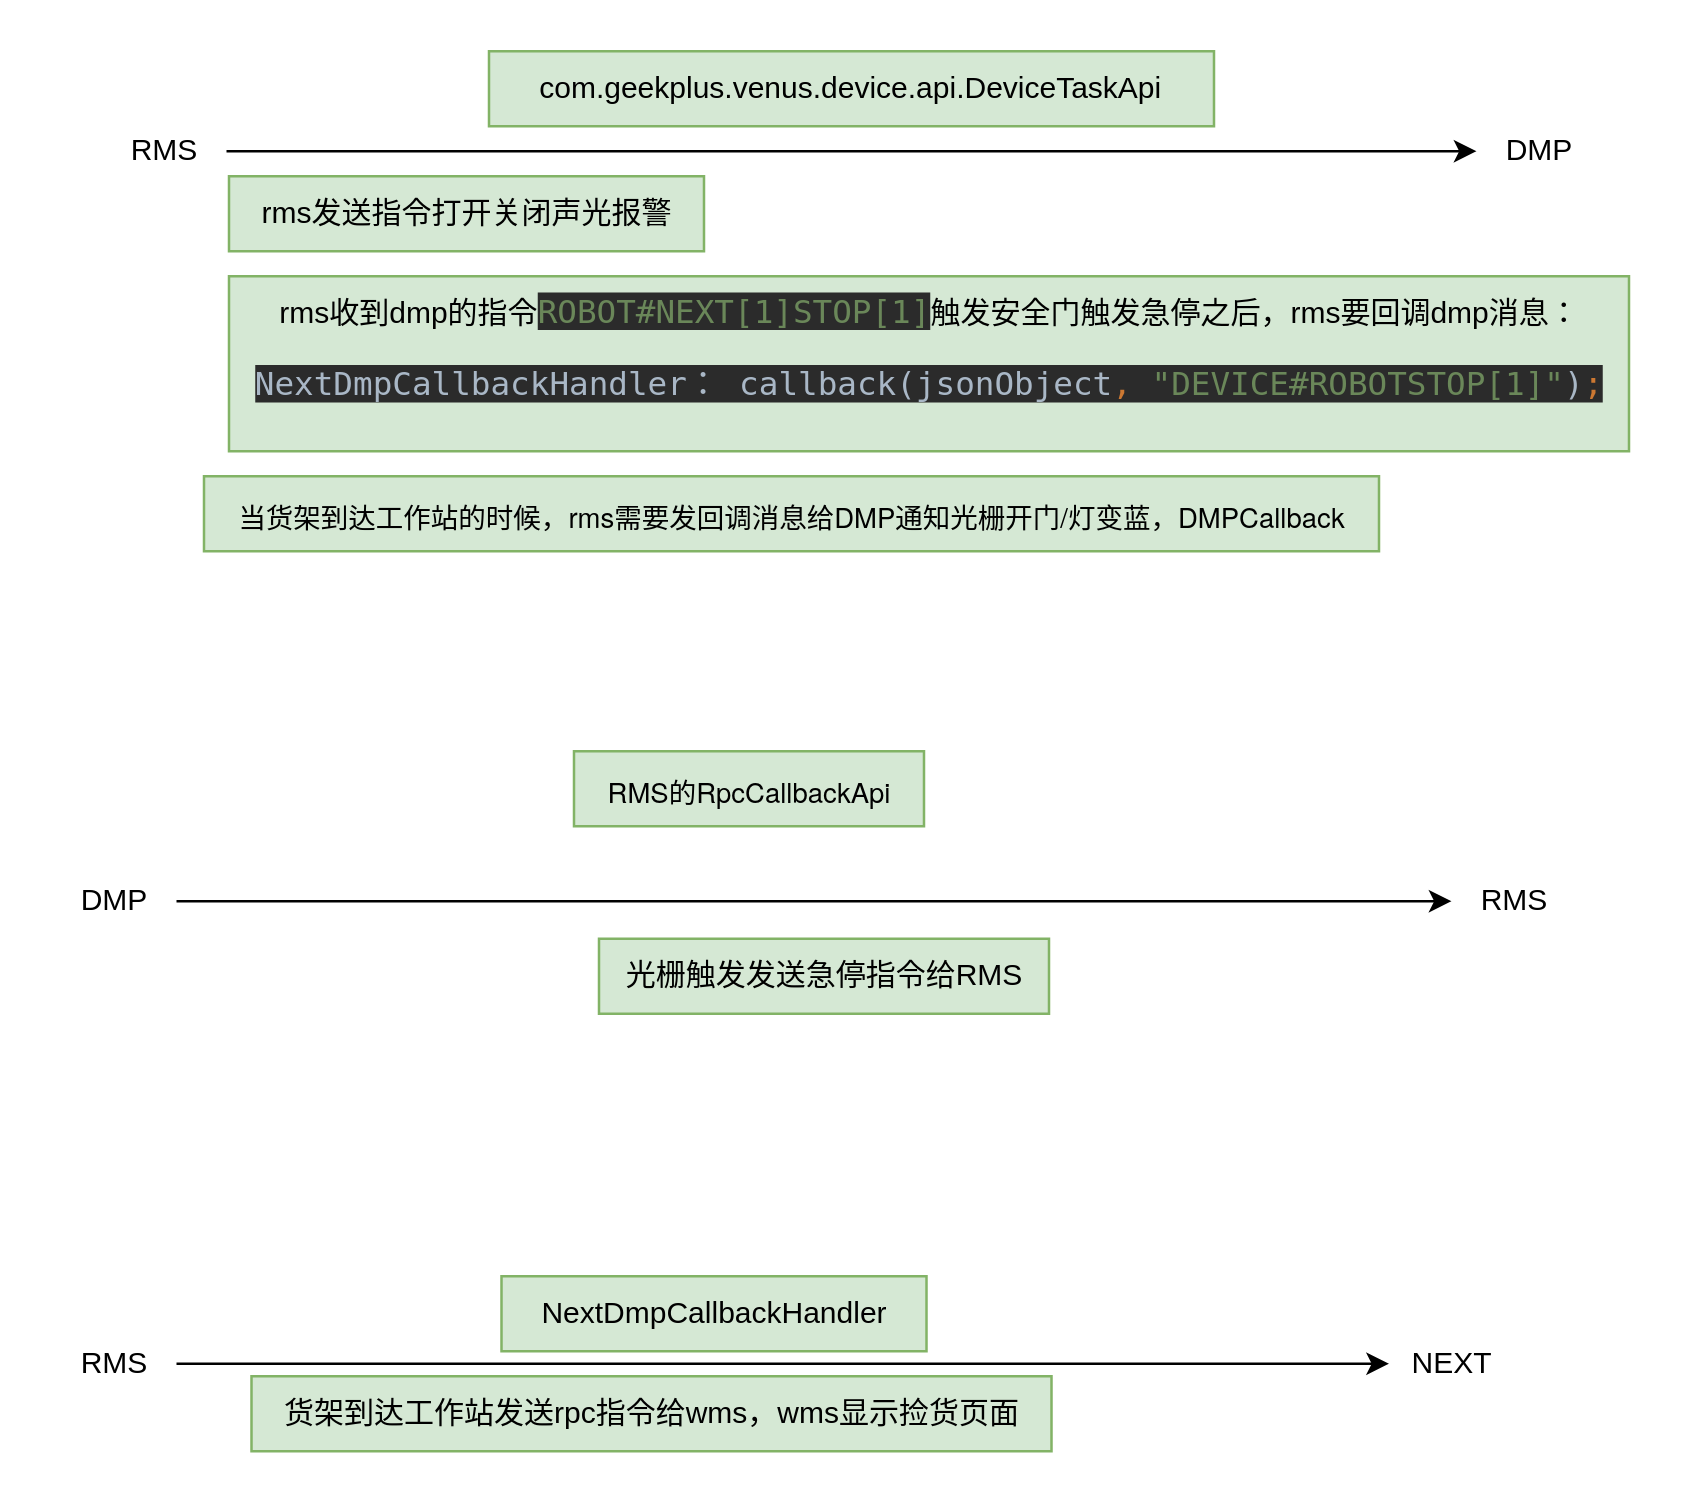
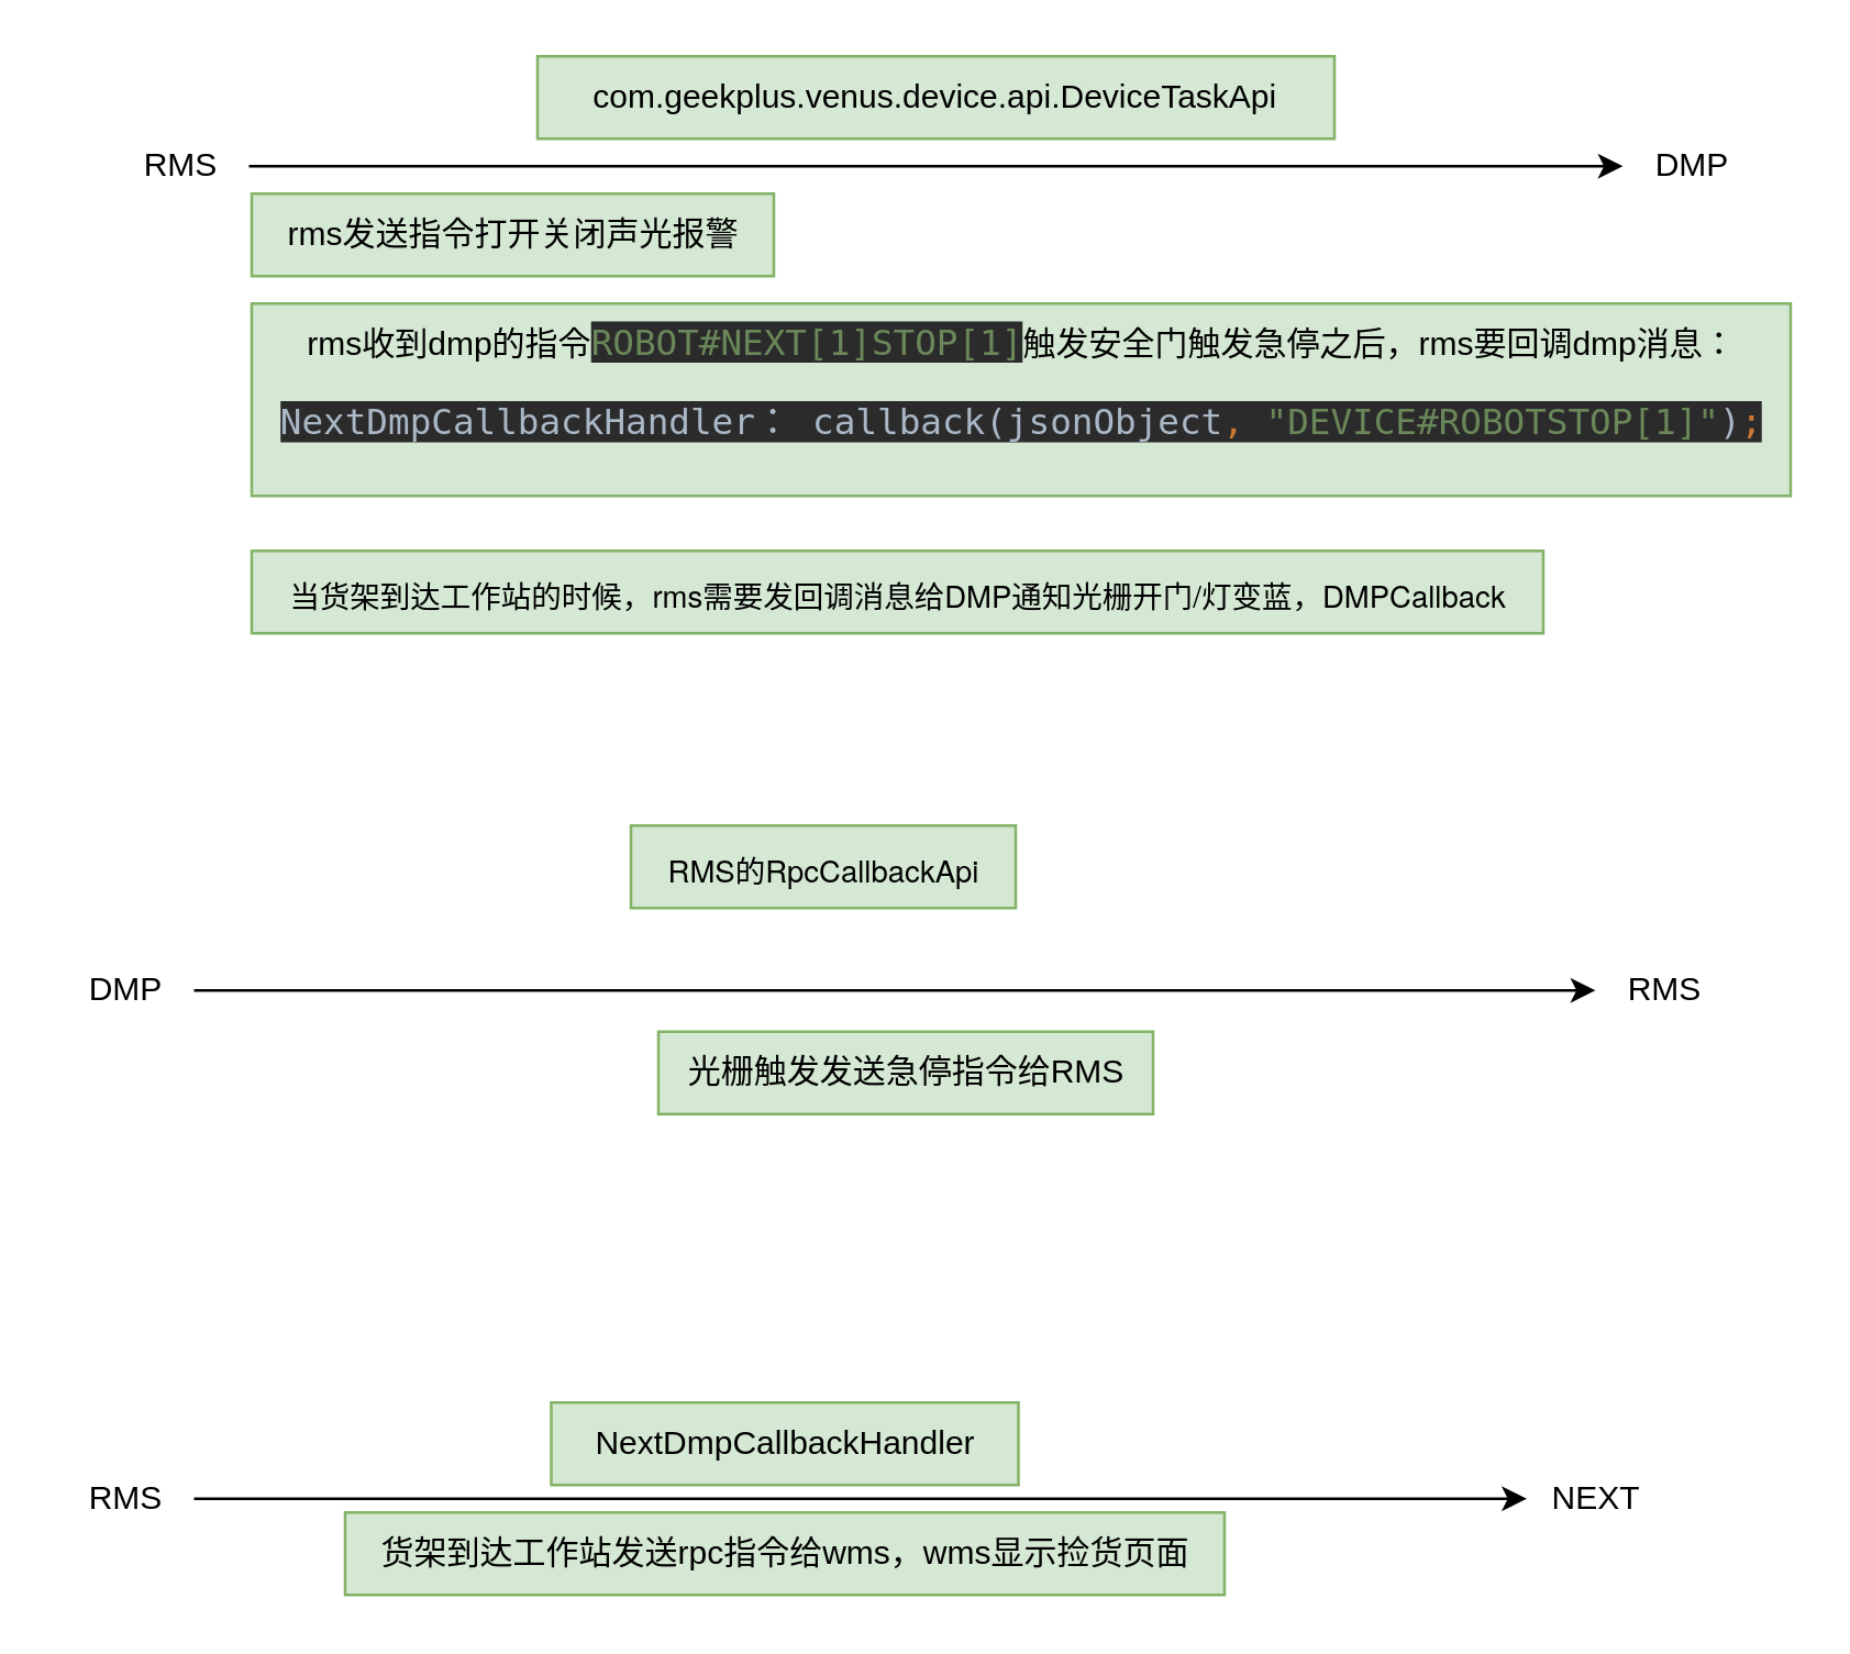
  <mxCell id="0" />
  <mxCell id="1" parent="0" />
  <mxCell id="2" value="com.geekplus.venus.device.api.DeviceTaskApi" style="text;html=1;strokeColor=#82b366;fillColor=#d5e8d4;align=center;verticalAlign=middle;whiteSpace=wrap;rounded=0;" vertex="1" parent="1"><mxGeometry x="195" y="20" width="290" height="30" as="geometry" /></mxCell>
  <mxCell id="3" style="edgeStyle=orthogonalEdgeStyle;rounded=0;orthogonalLoop=1;jettySize=auto;html=1;" edge="1" parent="1" source="4" target="5"><mxGeometry relative="1" as="geometry" /></mxCell>
  <mxCell id="4" value="RMS" style="text;html=1;align=center;verticalAlign=middle;resizable=0;points=[];autosize=1;strokeColor=none;fillColor=none;" vertex="1" parent="1"><mxGeometry x="40" y="45" width="50" height="30" as="geometry" /></mxCell>
  <mxCell id="5" value="DMP" style="text;html=1;align=center;verticalAlign=middle;resizable=0;points=[];autosize=1;strokeColor=none;fillColor=none;" vertex="1" parent="1"><mxGeometry x="590" y="45" width="50" height="30" as="geometry" /></mxCell>
  <mxCell id="6" value="rms发送指令打开关闭声光报警" style="text;html=1;align=center;verticalAlign=middle;resizable=0;points=[];autosize=1;strokeColor=#82b366;fillColor=#d5e8d4;" vertex="1" parent="1"><mxGeometry x="91" y="70" width="190" height="30" as="geometry" /></mxCell>
  <mxCell id="7" value="rms收到dmp的指令&lt;span style=&quot;color: rgb(106, 135, 89); font-family: &amp;quot;JetBrains Mono&amp;quot;, monospace; font-size: 9.8pt; text-align: start; background-color: rgb(43, 43, 43);&quot;&gt;ROBOT#NEXT[1]STOP[1]&lt;/span&gt;触发安全门触发急停之后，rms要回调dmp消息：&lt;br&gt;&lt;pre style=&quot;text-align: start; background-color: rgb(43, 43, 43); color: rgb(169, 183, 198); font-family: &amp;quot;JetBrains Mono&amp;quot;, monospace; font-size: 9.8pt;&quot;&gt;&lt;span style=&quot;font-size: 9.8pt;&quot;&gt;NextDmpCallbackHandler： &lt;/span&gt;callback(jsonObject&lt;span style=&quot;color: rgb(204, 120, 50);&quot;&gt;, &lt;/span&gt;&lt;span style=&quot;color: rgb(106, 135, 89);&quot;&gt;&quot;DEVICE#ROBOTSTOP[1]&quot;&lt;/span&gt;)&lt;span style=&quot;color: rgb(204, 120, 50);&quot;&gt;;&lt;/span&gt;&lt;/pre&gt;" style="text;html=1;align=center;verticalAlign=middle;resizable=0;points=[];autosize=1;strokeColor=#82b366;fillColor=#d5e8d4;" vertex="1" parent="1"><mxGeometry x="91" y="110" width="560" height="70" as="geometry" /></mxCell>
- <mxCell id="8" value="&lt;p style=&quot;margin: 0px; font-stretch: normal; font-size: 11px; line-height: normal; font-family: &amp;quot;PingFang SC&amp;quot;;&quot;&gt;当货架到达工作站的时候，&lt;span style=&quot;font-stretch: normal; line-height: normal; font-family: &amp;quot;Helvetica Neue&amp;quot;;&quot;&gt;rms&lt;/span&gt;需要发回调消息给&lt;span style=&quot;font-stretch: normal; line-height: normal; font-family: &amp;quot;Helvetica Neue&amp;quot;;&quot;&gt;DMP&lt;/span&gt;通知光栅开门&lt;span style=&quot;font-stretch: normal; line-height: normal; font-family: &amp;quot;Helvetica Neue&amp;quot;;&quot;&gt;/&lt;/span&gt;灯变蓝，&lt;span style=&quot;font-stretch: normal; line-height: normal; font-family: &amp;quot;Helvetica Neue&amp;quot;;&quot;&gt;DMPCallback&lt;/span&gt;&lt;/p&gt;" style="text;html=1;align=center;verticalAlign=middle;resizable=0;points=[];autosize=1;strokeColor=#82b366;fillColor=#d5e8d4;" vertex="1" parent="1"><mxGeometry x="81" y="190" width="470" height="30" as="geometry" /></mxCell>
+ <mxCell id="8" value="&lt;p style=&quot;margin: 0px; font-stretch: normal; font-size: 11px; line-height: normal; font-family: &amp;quot;PingFang SC&amp;quot;;&quot;&gt;当货架到达工作站的时候，&lt;span style=&quot;font-stretch: normal; line-height: normal; font-family: &amp;quot;Helvetica Neue&amp;quot;;&quot;&gt;rms&lt;/span&gt;需要发回调消息给&lt;span style=&quot;font-stretch: normal; line-height: normal; font-family: &amp;quot;Helvetica Neue&amp;quot;;&quot;&gt;DMP&lt;/span&gt;通知光栅开门&lt;span style=&quot;font-stretch: normal; line-height: normal; font-family: &amp;quot;Helvetica Neue&amp;quot;;&quot;&gt;/&lt;/span&gt;灯变蓝，&lt;span style=&quot;font-stretch: normal; line-height: normal; font-family: &amp;quot;Helvetica Neue&amp;quot;;&quot;&gt;DMPCallback&lt;/span&gt;&lt;/p&gt;" style="text;html=1;align=center;verticalAlign=middle;resizable=0;points=[];autosize=1;strokeColor=#82b366;fillColor=#d5e8d4;" vertex="1" parent="1"><mxGeometry x="91" y="200" width="470" height="30" as="geometry" /></mxCell>
  <mxCell id="9" value="&lt;p style=&quot;margin: 0px; font-stretch: normal; font-size: 11px; line-height: normal; font-family: &amp;quot;Helvetica Neue&amp;quot;;&quot;&gt;RMS的RpcCallbackApi&lt;/p&gt;" style="text;html=1;align=center;verticalAlign=middle;resizable=0;points=[];autosize=1;strokeColor=#82b366;fillColor=#d5e8d4;" vertex="1" parent="1"><mxGeometry x="229" y="300" width="140" height="30" as="geometry" /></mxCell>
  <mxCell id="10" value="" style="edgeStyle=orthogonalEdgeStyle;rounded=0;orthogonalLoop=1;jettySize=auto;html=1;" edge="1" parent="1" source="11" target="12"><mxGeometry relative="1" as="geometry"><mxPoint x="511" y="360" as="targetPoint" /></mxGeometry></mxCell>
  <mxCell id="11" value="DMP" style="text;html=1;align=center;verticalAlign=middle;resizable=0;points=[];autosize=1;strokeColor=none;fillColor=none;" vertex="1" parent="1"><mxGeometry x="20" y="345" width="50" height="30" as="geometry" /></mxCell>
  <mxCell id="12" value="RMS" style="text;html=1;align=center;verticalAlign=middle;resizable=0;points=[];autosize=1;strokeColor=none;fillColor=none;" vertex="1" parent="1"><mxGeometry x="580" y="345" width="50" height="30" as="geometry" /></mxCell>
  <mxCell id="13" value="光栅触发发送急停指令给RMS" style="text;html=1;align=center;verticalAlign=middle;resizable=0;points=[];autosize=1;strokeColor=#82b366;fillColor=#d5e8d4;" vertex="1" parent="1"><mxGeometry x="239" y="375" width="180" height="30" as="geometry" /></mxCell>
  <mxCell id="14" style="edgeStyle=orthogonalEdgeStyle;rounded=0;orthogonalLoop=1;jettySize=auto;html=1;" edge="1" parent="1" source="15"><mxGeometry relative="1" as="geometry"><mxPoint x="555" y="545" as="targetPoint" /></mxGeometry></mxCell>
  <mxCell id="15" value="RMS" style="text;html=1;align=center;verticalAlign=middle;resizable=0;points=[];autosize=1;strokeColor=none;fillColor=none;" vertex="1" parent="1"><mxGeometry x="20" y="530" width="50" height="30" as="geometry" /></mxCell>
  <mxCell id="16" value="NEXT" style="text;html=1;align=center;verticalAlign=middle;resizable=0;points=[];autosize=1;strokeColor=none;fillColor=none;" vertex="1" parent="1"><mxGeometry x="555" y="530" width="50" height="30" as="geometry" /></mxCell>
- <mxCell id="17" value="货架到达工作站发送rpc指令给wms，wms显示捡货页面" style="text;html=1;align=center;verticalAlign=middle;resizable=0;points=[];autosize=1;strokeColor=#82b366;fillColor=#d5e8d4;" vertex="1" parent="1"><mxGeometry x="100" y="550" width="320" height="30" as="geometry" /></mxCell>
+ <mxCell id="17" value="货架到达工作站发送rpc指令给wms，wms显示捡货页面" style="text;html=1;align=center;verticalAlign=middle;resizable=0;points=[];autosize=1;strokeColor=#82b366;fillColor=#d5e8d4;" vertex="1" parent="1"><mxGeometry x="125" y="550" width="320" height="30" as="geometry" /></mxCell>
  <mxCell id="18" value="NextDmpCallbackHandler" style="text;html=1;align=center;verticalAlign=middle;resizable=0;points=[];autosize=1;strokeColor=#82b366;fillColor=#d5e8d4;" vertex="1" parent="1"><mxGeometry x="200" y="510" width="170" height="30" as="geometry" /></mxCell>
